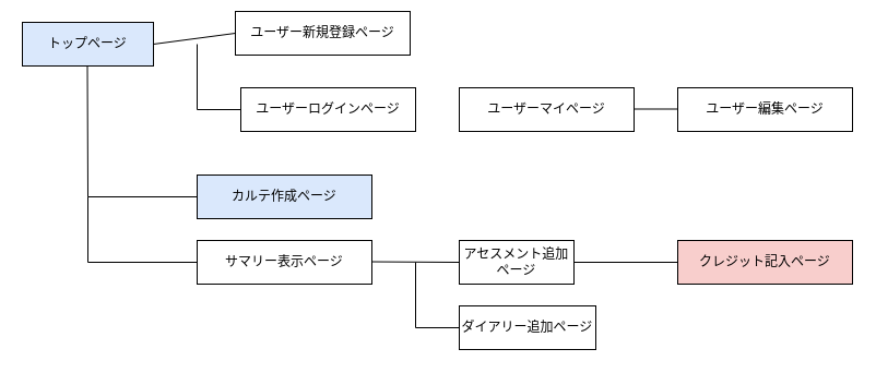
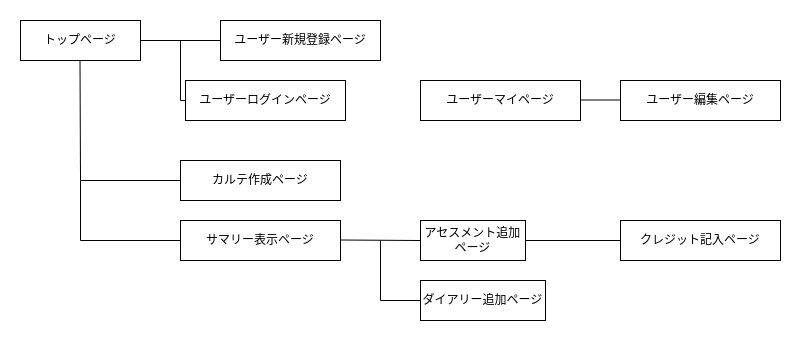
  <mxCell id="0" />
  <mxCell id="1" parent="0" />
- <mxCell id="2" value="トップページ" style="rounded=0;whiteSpace=wrap;html=1;fillColor=#dae8fc;" vertex="1" parent="1"><mxGeometry x="20" y="20" width="120" height="40" as="geometry" /></mxCell>
- <mxCell id="3" value="ユーザー新規登録ページ" style="rounded=0;whiteSpace=wrap;html=1;" vertex="1" parent="1"><mxGeometry x="215" y="10" width="160" height="40" as="geometry" /></mxCell>
- <mxCell id="4" value="ユーザーログインページ" style="rounded=0;whiteSpace=wrap;html=1;" vertex="1" parent="1"><mxGeometry x="220" y="80" width="160" height="40" as="geometry" /></mxCell>
+ <mxCell id="2" value="トップページ" style="rounded=0;whiteSpace=wrap;html=1;" vertex="1" parent="1"><mxGeometry x="20" y="20" width="120" height="40" as="geometry" /></mxCell>
+ <mxCell id="3" value="ユーザー新規登録ページ" style="rounded=0;whiteSpace=wrap;html=1;" vertex="1" parent="1"><mxGeometry x="220" y="20" width="160" height="40" as="geometry" /></mxCell>
+ <mxCell id="4" value="ユーザーログインページ" style="rounded=0;whiteSpace=wrap;html=1;" vertex="1" parent="1"><mxGeometry x="185" y="80" width="160" height="40" as="geometry" /></mxCell>
  <mxCell id="5" value="ユーザーマイページ" style="rounded=0;whiteSpace=wrap;html=1;" vertex="1" parent="1"><mxGeometry x="420" y="80" width="160" height="40" as="geometry" /></mxCell>
  <mxCell id="6" value="ユーザー編集ページ" style="rounded=0;whiteSpace=wrap;html=1;" vertex="1" parent="1"><mxGeometry x="620" y="80" width="160" height="40" as="geometry" /></mxCell>
  <mxCell id="7" value="" style="endArrow=none;html=1;rounded=0;entryX=0;entryY=0.5;entryDx=0;entryDy=0;" edge="1" parent="1" target="4"><mxGeometry width="50" height="50" relative="1" as="geometry"><mxPoint x="180" y="40" as="sourcePoint" /><mxPoint x="220" y="120" as="targetPoint" /><Array as="points"><mxPoint x="180" y="100" /></Array></mxGeometry></mxCell>
  <mxCell id="8" value="" style="endArrow=none;html=1;" edge="1" parent="1"><mxGeometry width="50" height="50" relative="1" as="geometry"><mxPoint x="580" y="99.5" as="sourcePoint" /><mxPoint x="620" y="99.5" as="targetPoint" /></mxGeometry></mxCell>
  <mxCell id="9" value="" style="endArrow=none;html=1;entryX=0;entryY=0.5;entryDx=0;entryDy=0;" edge="1" parent="1" target="3"><mxGeometry width="50" height="50" relative="1" as="geometry"><mxPoint x="140" y="40" as="sourcePoint" /><mxPoint x="140" y="39.5" as="targetPoint" /><Array as="points" /></mxGeometry></mxCell>
  <mxCell id="10" value="" style="endArrow=none;html=1;rounded=0;" edge="1" parent="1"><mxGeometry width="50" height="50" relative="1" as="geometry"><mxPoint x="180" y="180" as="sourcePoint" /><mxPoint x="79.5" y="60" as="targetPoint" /><Array as="points"><mxPoint x="80" y="180" /></Array></mxGeometry></mxCell>
- <mxCell id="11" value="カルテ作成ページ" style="rounded=0;whiteSpace=wrap;html=1;fillColor=#dae8fc;" vertex="1" parent="1"><mxGeometry x="180" y="160" width="160" height="40" as="geometry" /></mxCell>
+ <mxCell id="11" value="カルテ作成ページ" style="rounded=0;whiteSpace=wrap;html=1;" vertex="1" parent="1"><mxGeometry x="180" y="160" width="160" height="40" as="geometry" /></mxCell>
  <mxCell id="12" style="edgeStyle=none;rounded=0;html=1;exitX=1;exitY=0.5;exitDx=0;exitDy=0;endArrow=none;endFill=0;" edge="1" parent="1" source="13"><mxGeometry relative="1" as="geometry"><mxPoint x="620" y="240" as="targetPoint" /></mxGeometry></mxCell>
  <mxCell id="13" value="アセスメント追加ページ" style="rounded=0;whiteSpace=wrap;html=1;" vertex="1" parent="1"><mxGeometry x="420" y="220" width="105" height="40" as="geometry" /></mxCell>
  <mxCell id="14" value="" style="endArrow=none;html=1;rounded=0;" edge="1" parent="1"><mxGeometry width="50" height="50" relative="1" as="geometry"><mxPoint x="80" y="180" as="sourcePoint" /><mxPoint x="180" y="240" as="targetPoint" /><Array as="points"><mxPoint x="80" y="240" /></Array></mxGeometry></mxCell>
  <mxCell id="15" value="サマリー表示ページ" style="rounded=0;whiteSpace=wrap;html=1;" vertex="1" parent="1"><mxGeometry x="180" y="220" width="160" height="40" as="geometry" /></mxCell>
  <mxCell id="16" value="ダイアリー追加ページ" style="rounded=0;whiteSpace=wrap;html=1;" vertex="1" parent="1"><mxGeometry x="420" y="280" width="125" height="40" as="geometry" /></mxCell>
  <mxCell id="17" value="" style="endArrow=none;html=1;rounded=0;entryX=0;entryY=0.5;entryDx=0;entryDy=0;" edge="1" parent="1" target="13"><mxGeometry width="50" height="50" relative="1" as="geometry"><mxPoint x="340" y="239.5" as="sourcePoint" /><mxPoint x="380" y="239.5" as="targetPoint" /></mxGeometry></mxCell>
  <mxCell id="18" value="" style="endArrow=none;html=1;rounded=0;entryX=0;entryY=0.5;entryDx=0;entryDy=0;" edge="1" parent="1" target="16"><mxGeometry width="50" height="50" relative="1" as="geometry"><mxPoint x="380" y="240" as="sourcePoint" /><mxPoint x="380" y="340" as="targetPoint" /><Array as="points"><mxPoint x="380" y="300" /></Array></mxGeometry></mxCell>
- <mxCell id="19" value="クレジット記入ページ" style="rounded=0;whiteSpace=wrap;html=1;fillColor=#f8cecc;" vertex="1" parent="1"><mxGeometry x="620" y="220" width="160" height="40" as="geometry" /></mxCell>
+ <mxCell id="19" value="クレジット記入ページ" style="rounded=0;whiteSpace=wrap;html=1;" vertex="1" parent="1"><mxGeometry x="620" y="220" width="160" height="40" as="geometry" /></mxCell>
